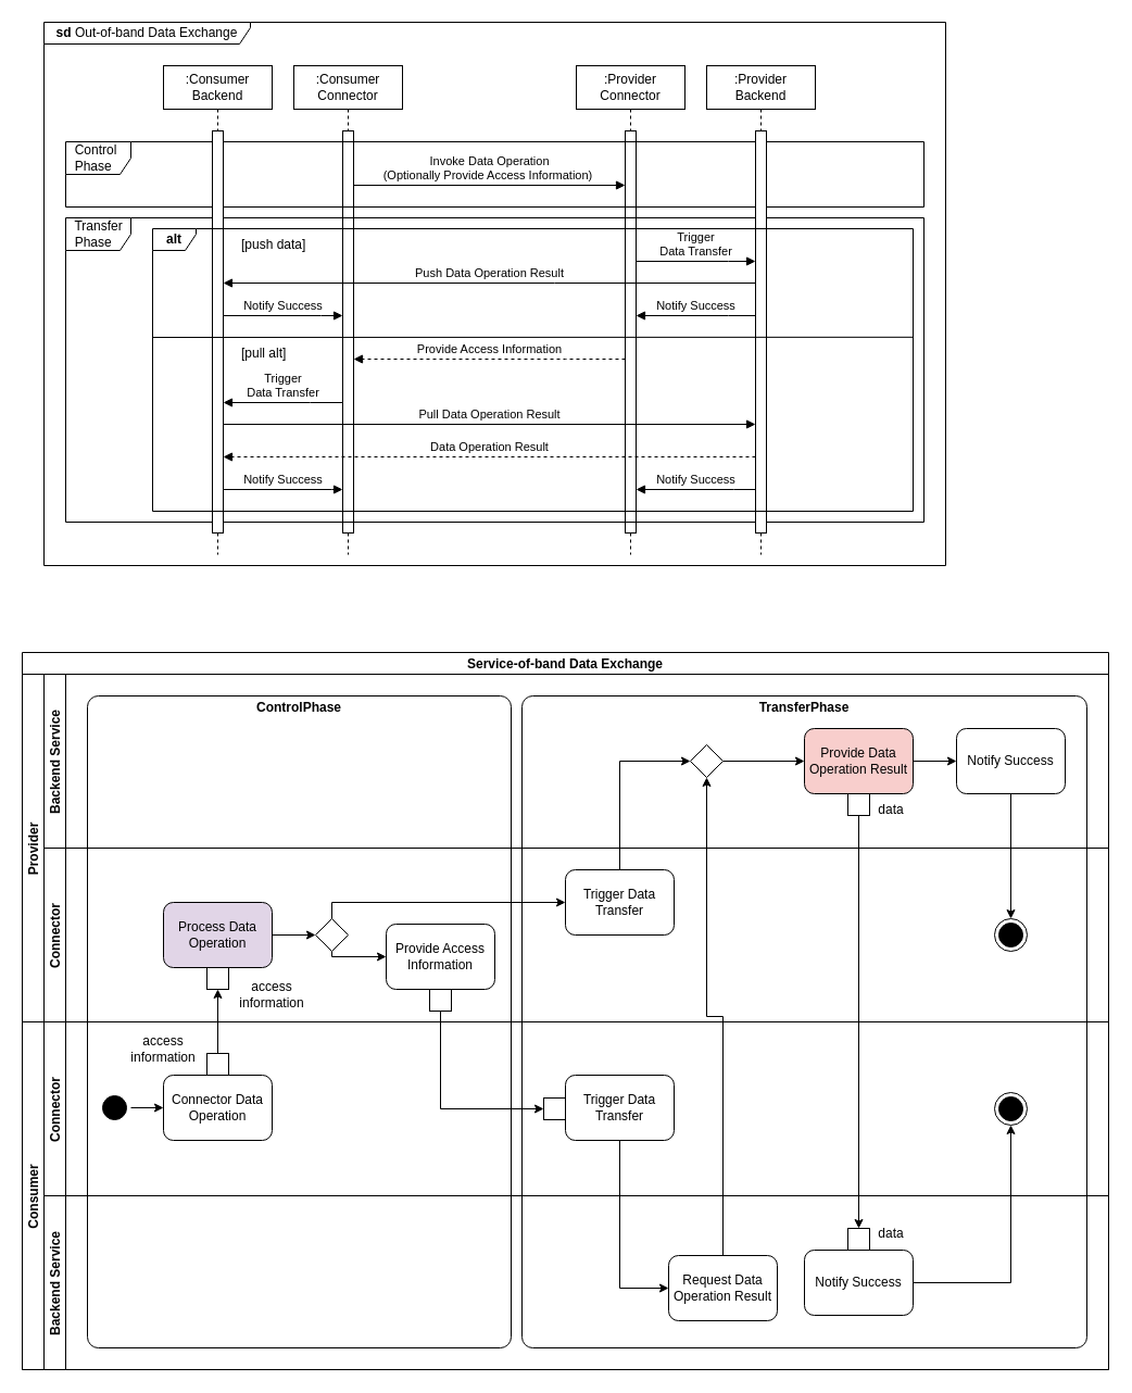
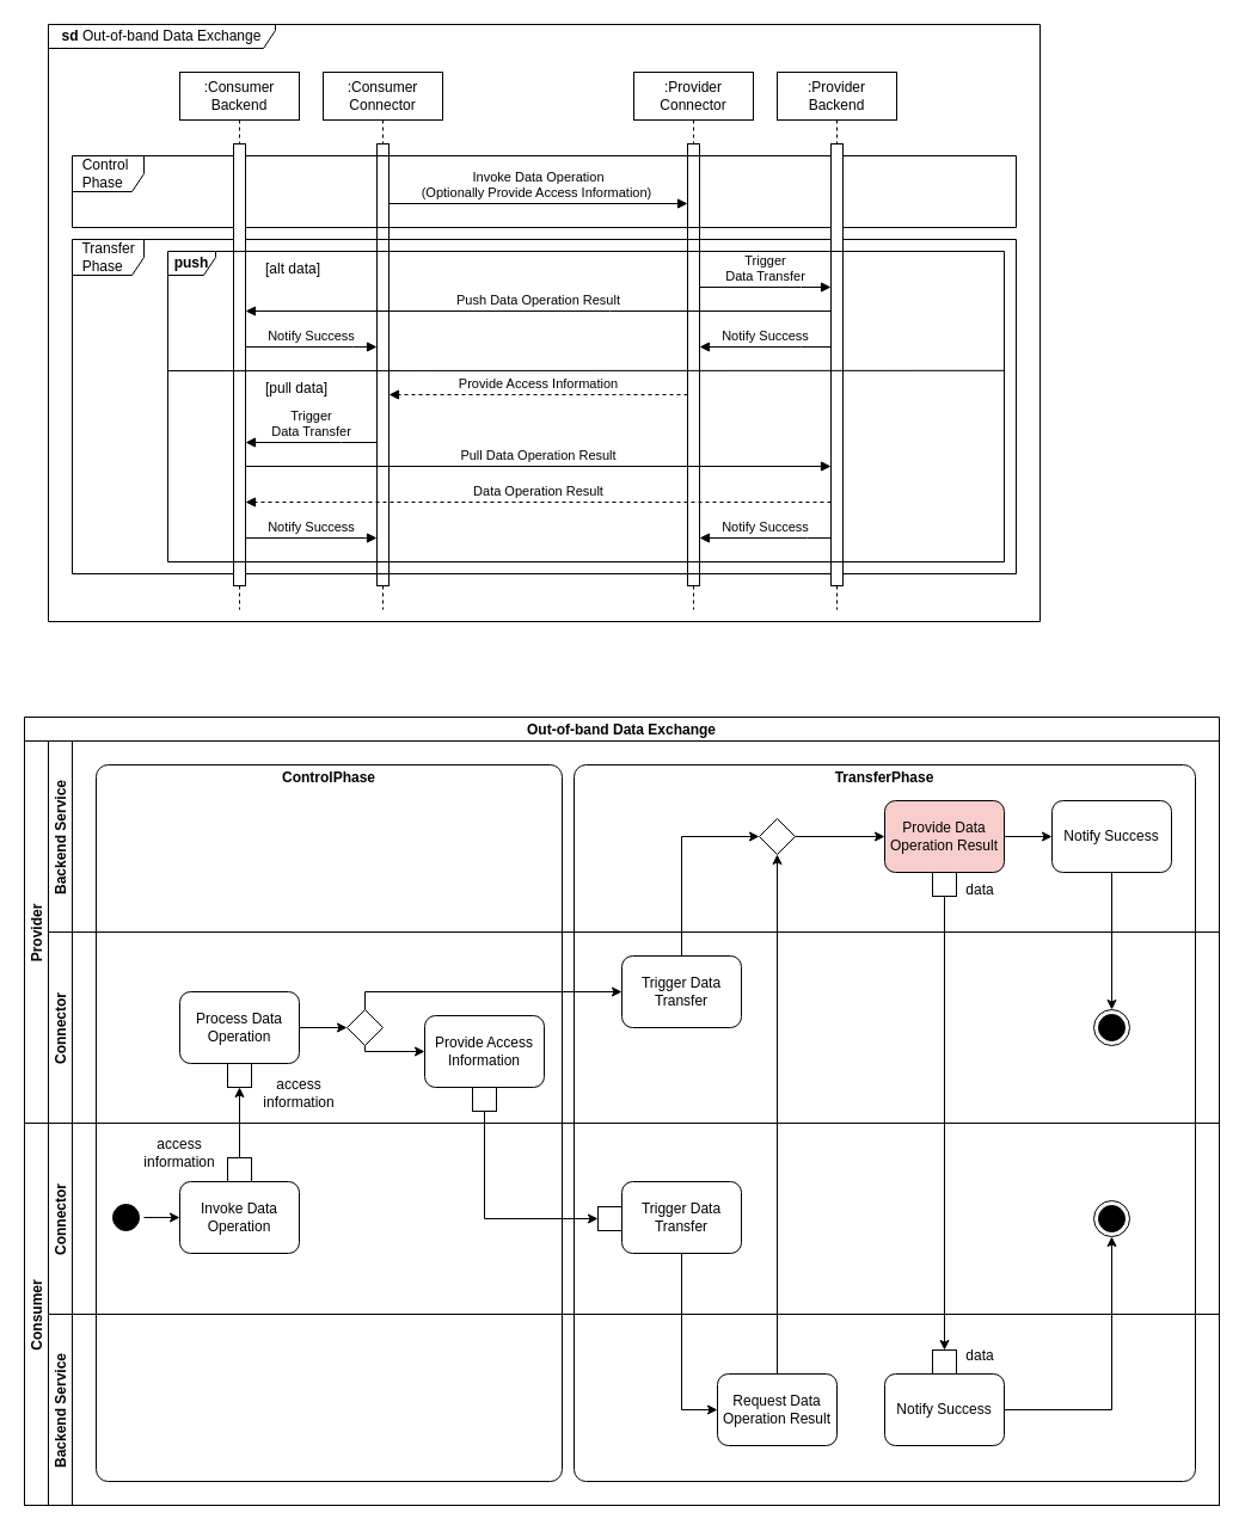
  <mxCell id="0" />
  <mxCell id="1" parent="0" />
  <mxCell id="2" value="&lt;b style=&quot;text-align: left&quot;&gt;sd&lt;/b&gt;&lt;span style=&quot;text-align: left&quot;&gt;&amp;nbsp;&lt;/span&gt;Out-of-band Data Exchange" style="shape=umlFrame;whiteSpace=wrap;html=1;width=190;height=20;" parent="1" vertex="1"><mxGeometry x="40" y="20" width="830" height="500" as="geometry" /></mxCell>
  <mxCell id="3" value=":Consumer&lt;br&gt;Connector" style="shape=umlLifeline;perimeter=lifelinePerimeter;whiteSpace=wrap;html=1;container=1;collapsible=0;recursiveResize=0;outlineConnect=0;" parent="1" vertex="1"><mxGeometry x="270" y="60" width="100" height="450" as="geometry" /></mxCell>
  <mxCell id="4" value="" style="html=1;points=[];perimeter=orthogonalPerimeter;" parent="3" vertex="1"><mxGeometry x="45" y="60" width="10" height="370" as="geometry" /></mxCell>
  <mxCell id="5" value=":Provider&lt;br&gt;Connector" style="shape=umlLifeline;perimeter=lifelinePerimeter;whiteSpace=wrap;html=1;container=1;collapsible=0;recursiveResize=0;outlineConnect=0;" parent="1" vertex="1"><mxGeometry x="530" y="60" width="100" height="450" as="geometry" /></mxCell>
  <mxCell id="6" value="" style="html=1;points=[];perimeter=orthogonalPerimeter;" parent="5" vertex="1"><mxGeometry x="45" y="60" width="10" height="370" as="geometry" /></mxCell>
  <mxCell id="7" value="&amp;nbsp; Control &lt;br&gt;&amp;nbsp; Phase" style="shape=umlFrame;whiteSpace=wrap;html=1;width=60;height=30;align=left;" parent="1" vertex="1"><mxGeometry x="60" y="130" width="790" height="60" as="geometry" /></mxCell>
  <mxCell id="8" value="&amp;nbsp; Transfer&lt;br&gt;&amp;nbsp; Phase" style="shape=umlFrame;whiteSpace=wrap;html=1;width=60;height=30;align=left;" parent="1" vertex="1"><mxGeometry x="60" y="200" width="790" height="280" as="geometry" /></mxCell>
  <mxCell id="9" value="Invoke Data Operation&lt;br&gt;(Optionally Provide Access Information)&amp;nbsp;" style="html=1;verticalAlign=bottom;endArrow=block;rounded=0;entryX=1;entryY=0.667;entryDx=0;entryDy=0;entryPerimeter=0;" parent="1" edge="1"><mxGeometry width="80" relative="1" as="geometry"><mxPoint x="325" y="170" as="sourcePoint" /><mxPoint x="575" y="170" as="targetPoint" /></mxGeometry></mxCell>
  <mxCell id="10" value=":Consumer&lt;br&gt;Backend" style="shape=umlLifeline;perimeter=lifelinePerimeter;whiteSpace=wrap;html=1;container=1;collapsible=0;recursiveResize=0;outlineConnect=0;" parent="1" vertex="1"><mxGeometry x="150" y="60" width="100" height="450" as="geometry" /></mxCell>
  <mxCell id="11" value="" style="html=1;points=[];perimeter=orthogonalPerimeter;" parent="10" vertex="1"><mxGeometry x="45" y="60" width="10" height="370" as="geometry" /></mxCell>
  <mxCell id="12" value=":Provider&lt;br&gt;Backend" style="shape=umlLifeline;perimeter=lifelinePerimeter;whiteSpace=wrap;html=1;container=1;collapsible=0;recursiveResize=0;outlineConnect=0;" parent="1" vertex="1"><mxGeometry x="650" y="60" width="100" height="450" as="geometry" /></mxCell>
  <mxCell id="13" value="" style="html=1;points=[];perimeter=orthogonalPerimeter;" parent="12" vertex="1"><mxGeometry x="45" y="60" width="10" height="370" as="geometry" /></mxCell>
- <mxCell id="14" value="&lt;div style=&quot;text-align: left&quot;&gt;&lt;span&gt;&lt;b&gt;alt&lt;/b&gt;&lt;/span&gt;&lt;/div&gt;" style="shape=umlFrame;whiteSpace=wrap;html=1;width=40;height=20;" parent="1" vertex="1"><mxGeometry x="140" y="210" width="700" height="260" as="geometry" /></mxCell>
- <mxCell id="15" value="[push data]" style="text;html=1;strokeColor=none;fillColor=none;align=left;verticalAlign=middle;whiteSpace=wrap;rounded=0;" parent="1" vertex="1"><mxGeometry x="220" y="210" width="70" height="30" as="geometry" /></mxCell>
- <mxCell id="16" value="[pull alt]" style="text;html=1;strokeColor=none;fillColor=none;align=left;verticalAlign=middle;whiteSpace=wrap;rounded=0;" parent="1" vertex="1"><mxGeometry x="220" y="310" width="70" height="30" as="geometry" /></mxCell>
+ <mxCell id="14" value="&lt;div style=&quot;text-align: left&quot;&gt;&lt;span&gt;&lt;b&gt;push&lt;/b&gt;&lt;/span&gt;&lt;/div&gt;" style="shape=umlFrame;whiteSpace=wrap;html=1;width=40;height=20;" parent="1" vertex="1"><mxGeometry x="140" y="210" width="700" height="260" as="geometry" /></mxCell>
+ <mxCell id="15" value="[alt data]" style="text;html=1;strokeColor=none;fillColor=none;align=left;verticalAlign=middle;whiteSpace=wrap;rounded=0;" parent="1" vertex="1"><mxGeometry x="220" y="210" width="70" height="30" as="geometry" /></mxCell>
+ <mxCell id="16" value="[pull data]" style="text;html=1;strokeColor=none;fillColor=none;align=left;verticalAlign=middle;whiteSpace=wrap;rounded=0;" parent="1" vertex="1"><mxGeometry x="220" y="310" width="70" height="30" as="geometry" /></mxCell>
  <mxCell id="17" value="Trigger &lt;br&gt;Data Transfer" style="html=1;verticalAlign=bottom;endArrow=block;rounded=0;" parent="1" source="6" target="13" edge="1"><mxGeometry width="80" relative="1" as="geometry"><mxPoint x="585" y="240" as="sourcePoint" /><mxPoint x="835" y="240" as="targetPoint" /><Array as="points"><mxPoint x="670" y="240" /></Array></mxGeometry></mxCell>
  <mxCell id="18" value="Push Data Operation Result" style="html=1;verticalAlign=bottom;endArrow=block;rounded=0;" parent="1" source="13" target="11" edge="1"><mxGeometry width="80" relative="1" as="geometry"><mxPoint x="575" y="300" as="sourcePoint" /><mxPoint x="325" y="300" as="targetPoint" /><Array as="points"><mxPoint x="510" y="260" /></Array></mxGeometry></mxCell>
  <mxCell id="19" value="Notify Success" style="html=1;verticalAlign=bottom;endArrow=block;rounded=0;" parent="1" source="11" target="4" edge="1"><mxGeometry width="80" relative="1" as="geometry"><mxPoint x="210" y="290" as="sourcePoint" /><mxPoint x="320" y="290" as="targetPoint" /><Array as="points"><mxPoint x="295" y="290" /></Array></mxGeometry></mxCell>
  <mxCell id="20" value="" style="endArrow=none;html=1;rounded=0;entryX=1;entryY=0.499;entryDx=0;entryDy=0;entryPerimeter=0;" parent="1" edge="1"><mxGeometry width="50" height="50" relative="1" as="geometry"><mxPoint x="140" y="310" as="sourcePoint" /><mxPoint x="840" y="309.82" as="targetPoint" /></mxGeometry></mxCell>
  <mxCell id="21" value="Provide Access Information" style="html=1;verticalAlign=bottom;endArrow=block;rounded=0;dashed=1;" parent="1" edge="1"><mxGeometry width="80" relative="1" as="geometry"><mxPoint x="575" y="330" as="sourcePoint" /><mxPoint x="325" y="330" as="targetPoint" /><Array as="points"><mxPoint x="520" y="330" /></Array></mxGeometry></mxCell>
  <mxCell id="22" value="Trigger &lt;br&gt;Data Transfer" style="html=1;verticalAlign=bottom;endArrow=block;rounded=0;" parent="1" source="4" target="11" edge="1"><mxGeometry width="80" relative="1" as="geometry"><mxPoint x="310" y="370" as="sourcePoint" /><mxPoint x="200" y="370" as="targetPoint" /><Array as="points"><mxPoint x="285" y="370" /></Array></mxGeometry></mxCell>
  <mxCell id="23" value="Pull Data Operation Result" style="html=1;verticalAlign=bottom;endArrow=block;rounded=0;" parent="1" edge="1"><mxGeometry width="80" relative="1" as="geometry"><mxPoint x="205" y="390" as="sourcePoint" /><mxPoint x="695" y="390" as="targetPoint" /></mxGeometry></mxCell>
  <mxCell id="24" value="Data Operation Result" style="html=1;verticalAlign=bottom;endArrow=block;rounded=0;dashed=1;" parent="1" edge="1"><mxGeometry width="80" relative="1" as="geometry"><mxPoint x="695" y="420" as="sourcePoint" /><mxPoint x="205" y="420" as="targetPoint" /></mxGeometry></mxCell>
  <mxCell id="25" value="Notify Success" style="html=1;verticalAlign=bottom;endArrow=block;rounded=0;" parent="1" source="11" target="4" edge="1"><mxGeometry width="80" relative="1" as="geometry"><mxPoint x="215" y="450" as="sourcePoint" /><mxPoint x="325" y="450" as="targetPoint" /><Array as="points"><mxPoint x="305" y="450" /></Array></mxGeometry></mxCell>
  <mxCell id="26" value="Notify Success" style="html=1;verticalAlign=bottom;endArrow=block;rounded=0;" parent="1" source="13" target="6" edge="1"><mxGeometry width="80" relative="1" as="geometry"><mxPoint x="690" y="290" as="sourcePoint" /><mxPoint x="580" y="290" as="targetPoint" /><Array as="points"><mxPoint x="670" y="290" /></Array></mxGeometry></mxCell>
  <mxCell id="27" value="Notify Success" style="html=1;verticalAlign=bottom;endArrow=block;rounded=0;" parent="1" source="13" target="6" edge="1"><mxGeometry width="80" relative="1" as="geometry"><mxPoint x="700" y="450" as="sourcePoint" /><mxPoint x="590" y="450" as="targetPoint" /><Array as="points"><mxPoint x="675" y="450" /></Array></mxGeometry></mxCell>
- <mxCell id="28" value="Service-of-band Data Exchange" style="swimlane;childLayout=stackLayout;resizeParent=1;resizeParentMax=0;horizontal=1;startSize=20;horizontalStack=0;fontStyle=1" parent="1" vertex="1"><mxGeometry x="20" y="600" width="1000" height="660" as="geometry" /></mxCell>
+ <mxCell id="28" value="Out-of-band Data Exchange" style="swimlane;childLayout=stackLayout;resizeParent=1;resizeParentMax=0;horizontal=1;startSize=20;horizontalStack=0;fontStyle=1" parent="1" vertex="1"><mxGeometry x="20" y="600" width="1000" height="660" as="geometry" /></mxCell>
  <mxCell id="29" value="Provider" style="swimlane;startSize=20;horizontal=0;" parent="28" vertex="1"><mxGeometry y="20" width="1000" height="320" as="geometry" /></mxCell>
  <mxCell id="30" value="Connector" style="swimlane;startSize=20;horizontal=0;" parent="29" vertex="1"><mxGeometry x="20" y="160" width="980" height="160" as="geometry" /></mxCell>
  <mxCell id="31" style="edgeStyle=orthogonalEdgeStyle;rounded=0;orthogonalLoop=1;jettySize=auto;html=1;exitX=1;exitY=0.5;exitDx=0;exitDy=0;entryX=0;entryY=0.5;entryDx=0;entryDy=0;" parent="30" source="32" target="37" edge="1"><mxGeometry relative="1" as="geometry" /></mxCell>
- <mxCell id="32" value="Process Data Operation" style="rounded=1;whiteSpace=wrap;html=1;strokeColor=default;fillColor=#e1d5e7;" parent="30" vertex="1"><mxGeometry x="110" y="50" width="100" height="60" as="geometry" /></mxCell>
+ <mxCell id="32" value="Process Data Operation" style="rounded=1;whiteSpace=wrap;html=1;strokeColor=default;" parent="30" vertex="1"><mxGeometry x="110" y="50" width="100" height="60" as="geometry" /></mxCell>
  <mxCell id="33" value="" style="rounded=0;whiteSpace=wrap;html=1;strokeColor=default;" parent="30" vertex="1"><mxGeometry x="150" y="110" width="20" height="20" as="geometry" /></mxCell>
  <mxCell id="34" value="Trigger Data Transfer" style="rounded=1;whiteSpace=wrap;html=1;strokeColor=default;" parent="30" vertex="1"><mxGeometry x="480" y="20" width="100" height="60" as="geometry" /></mxCell>
  <mxCell id="35" style="edgeStyle=orthogonalEdgeStyle;rounded=0;orthogonalLoop=1;jettySize=auto;html=1;exitX=0.5;exitY=0;exitDx=0;exitDy=0;entryX=0;entryY=0.5;entryDx=0;entryDy=0;" parent="30" source="37" target="34" edge="1"><mxGeometry relative="1" as="geometry"><Array as="points"><mxPoint x="265" y="50" /></Array></mxGeometry></mxCell>
  <mxCell id="36" style="edgeStyle=orthogonalEdgeStyle;rounded=0;orthogonalLoop=1;jettySize=auto;html=1;exitX=0.5;exitY=1;exitDx=0;exitDy=0;entryX=0;entryY=0.5;entryDx=0;entryDy=0;" parent="30" source="37" target="39" edge="1"><mxGeometry relative="1" as="geometry"><Array as="points"><mxPoint x="265" y="100" /></Array></mxGeometry></mxCell>
  <mxCell id="37" value="" style="rhombus;whiteSpace=wrap;html=1;strokeColor=default;" parent="30" vertex="1"><mxGeometry x="250" y="65" width="30" height="30" as="geometry" /></mxCell>
  <mxCell id="38" value="" style="ellipse;html=1;shape=endState;fillColor=#000000;strokeColor=#000000;" parent="30" vertex="1"><mxGeometry x="875" y="65" width="30" height="30" as="geometry" /></mxCell>
  <mxCell id="39" value="Provide Access Information" style="rounded=1;whiteSpace=wrap;html=1;strokeColor=default;" parent="30" vertex="1"><mxGeometry x="315" y="70" width="100" height="60" as="geometry" /></mxCell>
  <mxCell id="40" value="access&lt;br&gt;information" style="text;html=1;strokeColor=none;fillColor=none;align=center;verticalAlign=middle;whiteSpace=wrap;rounded=0;" parent="30" vertex="1"><mxGeometry x="180" y="120" width="60" height="30" as="geometry" /></mxCell>
  <mxCell id="41" value="" style="rounded=0;whiteSpace=wrap;html=1;strokeColor=default;" parent="30" vertex="1"><mxGeometry x="355" y="130" width="20" height="20" as="geometry" /></mxCell>
  <mxCell id="42" value="Backend Service" style="swimlane;startSize=20;horizontal=0;" parent="29" vertex="1"><mxGeometry x="20" width="980" height="160" as="geometry" /></mxCell>
  <mxCell id="43" style="edgeStyle=orthogonalEdgeStyle;rounded=0;orthogonalLoop=1;jettySize=auto;html=1;exitX=1;exitY=0.5;exitDx=0;exitDy=0;entryX=0;entryY=0.5;entryDx=0;entryDy=0;" parent="42" source="44" target="45" edge="1"><mxGeometry relative="1" as="geometry" /></mxCell>
  <mxCell id="44" value="Provide Data Operation Result" style="rounded=1;whiteSpace=wrap;html=1;strokeColor=default;fillColor=#f8cecc;" parent="42" vertex="1"><mxGeometry x="700" y="50" width="100" height="60" as="geometry" /></mxCell>
  <mxCell id="45" value="Notify Success" style="rounded=1;whiteSpace=wrap;html=1;strokeColor=default;" parent="42" vertex="1"><mxGeometry x="840" y="50" width="100" height="60" as="geometry" /></mxCell>
  <mxCell id="46" value="" style="rounded=0;whiteSpace=wrap;html=1;strokeColor=default;" parent="42" vertex="1"><mxGeometry x="740" y="110" width="20" height="20" as="geometry" /></mxCell>
  <mxCell id="47" value="data" style="text;html=1;strokeColor=none;fillColor=none;align=center;verticalAlign=middle;whiteSpace=wrap;rounded=0;" parent="42" vertex="1"><mxGeometry x="750" y="110" width="60" height="30" as="geometry" /></mxCell>
  <mxCell id="48" style="edgeStyle=orthogonalEdgeStyle;rounded=0;orthogonalLoop=1;jettySize=auto;html=1;exitX=1;exitY=0.5;exitDx=0;exitDy=0;entryX=0;entryY=0.5;entryDx=0;entryDy=0;" parent="42" source="49" target="44" edge="1"><mxGeometry relative="1" as="geometry" /></mxCell>
  <mxCell id="49" value="" style="rhombus;whiteSpace=wrap;html=1;strokeColor=default;" parent="42" vertex="1"><mxGeometry x="595" y="65" width="30" height="30" as="geometry" /></mxCell>
  <mxCell id="50" style="edgeStyle=orthogonalEdgeStyle;rounded=0;orthogonalLoop=1;jettySize=auto;html=1;exitX=0.5;exitY=1;exitDx=0;exitDy=0;entryX=0.5;entryY=0;entryDx=0;entryDy=0;" parent="29" source="45" target="38" edge="1"><mxGeometry relative="1" as="geometry" /></mxCell>
  <mxCell id="51" style="edgeStyle=orthogonalEdgeStyle;rounded=0;orthogonalLoop=1;jettySize=auto;html=1;exitX=0.5;exitY=0;exitDx=0;exitDy=0;entryX=0;entryY=0.5;entryDx=0;entryDy=0;" parent="29" source="34" target="49" edge="1"><mxGeometry relative="1" as="geometry" /></mxCell>
  <mxCell id="52" style="edgeStyle=orthogonalEdgeStyle;rounded=0;orthogonalLoop=1;jettySize=auto;html=1;exitX=0.5;exitY=0;exitDx=0;exitDy=0;entryX=0.5;entryY=1;entryDx=0;entryDy=0;" parent="28" source="61" target="33" edge="1"><mxGeometry relative="1" as="geometry" /></mxCell>
  <mxCell id="53" style="edgeStyle=orthogonalEdgeStyle;rounded=0;orthogonalLoop=1;jettySize=auto;html=1;exitX=0.5;exitY=1;exitDx=0;exitDy=0;entryX=0;entryY=0.5;entryDx=0;entryDy=0;" parent="28" source="41" target="64" edge="1"><mxGeometry relative="1" as="geometry" /></mxCell>
  <mxCell id="54" style="edgeStyle=orthogonalEdgeStyle;rounded=0;orthogonalLoop=1;jettySize=auto;html=1;exitX=0.5;exitY=1;exitDx=0;exitDy=0;entryX=0.5;entryY=0;entryDx=0;entryDy=0;" parent="28" source="46" target="70" edge="1"><mxGeometry relative="1" as="geometry" /></mxCell>
  <mxCell id="55" style="edgeStyle=orthogonalEdgeStyle;rounded=0;orthogonalLoop=1;jettySize=auto;html=1;exitX=0.5;exitY=0;exitDx=0;exitDy=0;entryX=0.5;entryY=1;entryDx=0;entryDy=0;" parent="28" source="68" target="49" edge="1"><mxGeometry relative="1" as="geometry" /></mxCell>
  <mxCell id="56" value="Consumer" style="swimlane;startSize=20;horizontal=0;" parent="28" vertex="1"><mxGeometry y="340" width="1000" height="320" as="geometry" /></mxCell>
  <mxCell id="57" value="Connector" style="swimlane;startSize=20;horizontal=0;" parent="56" vertex="1"><mxGeometry x="20" width="980" height="160" as="geometry" /></mxCell>
  <mxCell id="58" value="" style="ellipse;html=1;shape=startState;fillColor=#000000;strokeColor=default;" parent="57" vertex="1"><mxGeometry x="50" y="64" width="30" height="30" as="geometry" /></mxCell>
- <mxCell id="59" value="Connector Data Operation" style="rounded=1;whiteSpace=wrap;html=1;strokeColor=default;" parent="57" vertex="1"><mxGeometry x="110" y="49" width="100" height="60" as="geometry" /></mxCell>
+ <mxCell id="59" value="Invoke Data Operation" style="rounded=1;whiteSpace=wrap;html=1;strokeColor=default;" parent="57" vertex="1"><mxGeometry x="110" y="49" width="100" height="60" as="geometry" /></mxCell>
  <mxCell id="60" style="edgeStyle=orthogonalEdgeStyle;rounded=0;orthogonalLoop=1;jettySize=auto;html=1;exitX=1;exitY=0.5;exitDx=0;exitDy=0;" parent="57" source="58" target="59" edge="1"><mxGeometry relative="1" as="geometry" /></mxCell>
  <mxCell id="61" value="" style="rounded=0;whiteSpace=wrap;html=1;strokeColor=default;" parent="57" vertex="1"><mxGeometry x="150" y="29" width="20" height="20" as="geometry" /></mxCell>
  <mxCell id="62" value="access&lt;br&gt;information" style="text;html=1;strokeColor=none;fillColor=none;align=center;verticalAlign=middle;whiteSpace=wrap;rounded=0;" parent="57" vertex="1"><mxGeometry x="80" y="10" width="60" height="30" as="geometry" /></mxCell>
  <mxCell id="63" value="Trigger Data Transfer" style="rounded=1;whiteSpace=wrap;html=1;strokeColor=default;" parent="57" vertex="1"><mxGeometry x="480" y="49" width="100" height="60" as="geometry" /></mxCell>
  <mxCell id="64" value="" style="rounded=0;whiteSpace=wrap;html=1;strokeColor=default;" parent="57" vertex="1"><mxGeometry x="460" y="70" width="20" height="20" as="geometry" /></mxCell>
  <mxCell id="65" value="Backend Service" style="swimlane;startSize=20;horizontal=0;" parent="56" vertex="1"><mxGeometry x="20" y="160" width="980" height="160" as="geometry" /></mxCell>
  <mxCell id="66" value="Notify Success" style="rounded=1;whiteSpace=wrap;html=1;strokeColor=default;" parent="65" vertex="1"><mxGeometry x="700" y="50" width="100" height="60" as="geometry" /></mxCell>
  <mxCell id="67" value="data" style="text;html=1;strokeColor=none;fillColor=none;align=center;verticalAlign=middle;whiteSpace=wrap;rounded=0;" parent="65" vertex="1"><mxGeometry x="750" y="20" width="60" height="30" as="geometry" /></mxCell>
- <mxCell id="68" value="Request Data Operation Result" style="rounded=1;whiteSpace=wrap;html=1;strokeColor=default;" parent="65" vertex="1"><mxGeometry x="575" y="55" width="100" height="60" as="geometry" /></mxCell>
+ <mxCell id="68" value="Request Data Operation Result" style="rounded=1;whiteSpace=wrap;html=1;strokeColor=default;" parent="65" vertex="1"><mxGeometry x="560" y="50" width="100" height="60" as="geometry" /></mxCell>
  <mxCell id="69" style="edgeStyle=orthogonalEdgeStyle;rounded=0;orthogonalLoop=1;jettySize=auto;html=1;exitX=0.5;exitY=1;exitDx=0;exitDy=0;entryX=0;entryY=0.5;entryDx=0;entryDy=0;" parent="56" source="63" target="68" edge="1"><mxGeometry relative="1" as="geometry" /></mxCell>
  <mxCell id="70" value="" style="rounded=0;whiteSpace=wrap;html=1;strokeColor=default;" parent="56" vertex="1"><mxGeometry x="760" y="190" width="20" height="20" as="geometry" /></mxCell>
  <mxCell id="71" value="" style="edgeStyle=orthogonalEdgeStyle;rounded=0;orthogonalLoop=1;jettySize=auto;html=1;exitX=0.5;exitY=0;exitDx=0;exitDy=0;entryX=0.5;entryY=1;entryDx=0;entryDy=0;endArrow=none;" parent="56" source="66" target="70" edge="1"><mxGeometry relative="1" as="geometry"><mxPoint x="800" y="1330" as="sourcePoint" /><mxPoint x="800" y="1215" as="targetPoint" /></mxGeometry></mxCell>
  <mxCell id="72" value="" style="ellipse;html=1;shape=endState;fillColor=#000000;strokeColor=#000000;" parent="56" vertex="1"><mxGeometry x="895" y="65" width="30" height="30" as="geometry" /></mxCell>
  <mxCell id="73" style="edgeStyle=orthogonalEdgeStyle;rounded=0;orthogonalLoop=1;jettySize=auto;html=1;exitX=1;exitY=0.5;exitDx=0;exitDy=0;entryX=0.5;entryY=1;entryDx=0;entryDy=0;startArrow=none;" parent="56" source="66" target="72" edge="1"><mxGeometry relative="1" as="geometry"><mxPoint x="815" y="255" as="sourcePoint" /></mxGeometry></mxCell>
  <mxCell id="74" value="&lt;p style=&quot;margin: 0px ; margin-top: 4px ; text-align: center&quot;&gt;&lt;b&gt;ControlPhase&lt;/b&gt;&lt;/p&gt;" style="html=1;shape=mxgraph.sysml.simpleState;html=1;overflow=fill;whiteSpace=wrap;align=center;fillColor=none;" vertex="1" parent="1"><mxGeometry x="80" y="640" width="390" height="600" as="geometry" /></mxCell>
  <mxCell id="75" value="&lt;p style=&quot;margin: 0px ; margin-top: 4px ; text-align: center&quot;&gt;&lt;b&gt;TransferPhase&lt;/b&gt;&lt;/p&gt;" style="html=1;shape=mxgraph.sysml.simpleState;html=1;overflow=fill;whiteSpace=wrap;align=center;fillColor=none;" vertex="1" parent="1"><mxGeometry x="480" y="640" width="520" height="600" as="geometry" /></mxCell>
